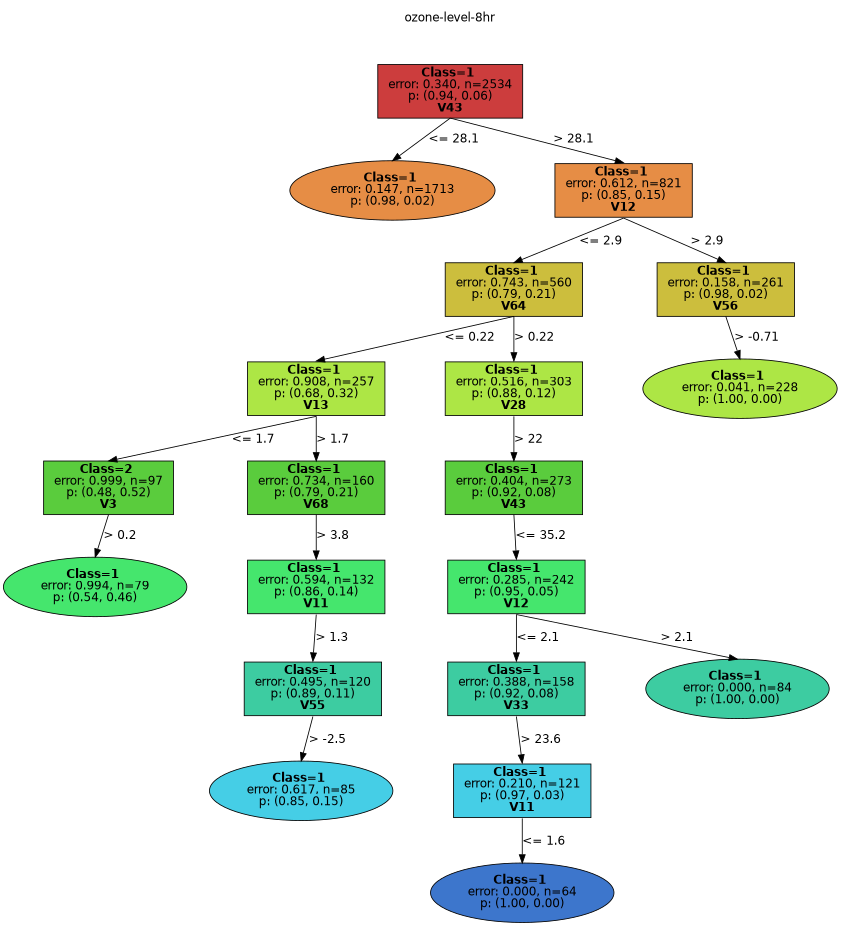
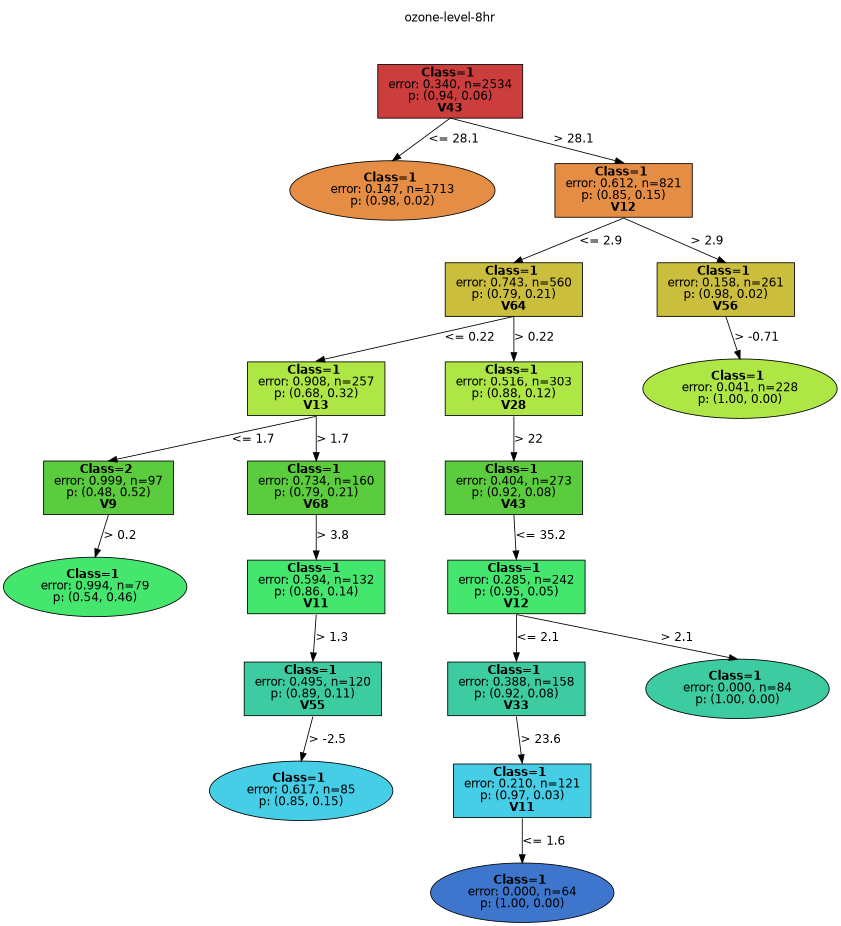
  digraph {
    nodesep=1
    ranksep=0.5
    splines=false
    node [color=black fillcolor="0.225 0.7 0.900" fontname=helvetica shape=rect style=filled]
    edge [fontname=helvetica headport=n tailport=s]
    n1 [fillcolor=white label="ozone-level-8hr" shape=plaintext]
    n2 [fillcolor="0.000 0.7 0.800" label=<<b> Class=1 </b> <br/> error: 0.340, n=2534 <br/> p: (0.94, 0.06) <br/><b>V43</b>>]
    n3 [fillcolor="0.075 0.7 0.900" label=<<b> Class=1 </b> <br/> error: 0.147, n=1713 <br/> p: (0.98, 0.02) > shape=oval]
    n4 [fillcolor="0.075 0.7 0.900" label=<<b> Class=1 </b> <br/> error: 0.612, n=821 <br/> p: (0.85, 0.15) <br/><b>V12</b>>]
    n5 [fillcolor="0.150 0.7 0.800" label=<<b> Class=1 </b> <br/> error: 0.743, n=560 <br/> p: (0.79, 0.21) <br/><b>V64</b>>]
    n6 [fillcolor="0.150 0.7 0.800" label=<<b> Class=1 </b> <br/> error: 0.158, n=261 <br/> p: (0.98, 0.02) <br/><b>V56</b>>]
    n7 [label=<<b> Class=1 </b> <br/> error: 0.908, n=257 <br/> p: (0.68, 0.32) <br/><b>V13</b>>]
    n8 [label=<<b> Class=1 </b> <br/> error: 0.516, n=303 <br/> p: (0.88, 0.12) <br/><b>V28</b>>]
-   n9 [fillcolor="0.300 0.7 0.800" label=<<b> Class=2 </b> <br/> error: 0.999, n=97 <br/> p: (0.48, 0.52) <br/><b>V3</b>>]
+   n9 [fillcolor="0.300 0.7 0.800" label=<<b> Class=2 </b> <br/> error: 0.999, n=97 <br/> p: (0.48, 0.52) <br/><b>V9</b>>]
    n10 [fillcolor="0.300 0.7 0.800" label=<<b> Class=1 </b> <br/> error: 0.734, n=160 <br/> p: (0.79, 0.21) <br/><b>V68</b>>]
    n11 [fillcolor="0.375 0.7 0.900" label=<<b> Class=1 </b> <br/> error: 0.994, n=79 <br/> p: (0.54, 0.46) > shape=oval]
    n12 [fillcolor="0.375 0.7 0.900" label=<<b> Class=1 </b> <br/> error: 0.594, n=132 <br/> p: (0.86, 0.14) <br/><b>V11</b>>]
    n13 [fillcolor="0.450 0.7 0.800" label=<<b> Class=1 </b> <br/> error: 0.495, n=120 <br/> p: (0.89, 0.11) <br/><b>V55</b>>]
    n14 [fillcolor="0.525 0.7 0.900" label=<<b> Class=1 </b> <br/> error: 0.617, n=85 <br/> p: (0.85, 0.15) > shape=oval]
    n15 [fillcolor="0.300 0.7 0.800" label=<<b> Class=1 </b> <br/> error: 0.404, n=273 <br/> p: (0.92, 0.08) <br/><b>V43</b>>]
    n16 [fillcolor="0.375 0.7 0.900" label=<<b> Class=1 </b> <br/> error: 0.285, n=242 <br/> p: (0.95, 0.05) <br/><b>V12</b>>]
    n17 [fillcolor="0.450 0.7 0.800" label=<<b> Class=1 </b> <br/> error: 0.388, n=158 <br/> p: (0.92, 0.08) <br/><b>V33</b>>]
    n18 [fillcolor="0.450 0.7 0.800" label=<<b> Class=1 </b> <br/> error: 0.000, n=84 <br/> p: (1.00, 0.00) > shape=oval]
    n19 [fillcolor="0.525 0.7 0.900" label=<<b> Class=1 </b> <br/> error: 0.210, n=121 <br/> p: (0.97, 0.03) <br/><b>V11</b>>]
    n20 [fillcolor="0.600 0.7 0.800" label=<<b> Class=1 </b> <br/> error: 0.000, n=64 <br/> p: (1.00, 0.00) > shape=oval]
    n21 [label=<<b> Class=1 </b> <br/> error: 0.041, n=228 <br/> p: (1.00, 0.00) > shape=oval]
    n1 -> n2 [style=invis]
    n2 -> n3 [label="<= 28.1"]
    n2 -> n4 [label="> 28.1"]
    n4 -> n5 [label="<= 2.9"]
    n4 -> n6 [label="> 2.9"]
    n5 -> n7 [label="<= 0.22"]
    n5 -> n8 [label="> 0.22"]
    n6 -> n21 [label="> -0.71"]
    n7 -> n9 [label="<= 1.7"]
    n7 -> n10 [label="> 1.7"]
    n8 -> n15 [label="> 22"]
    n9 -> n11 [label="> 0.2"]
    n10 -> n12 [label="> 3.8"]
    n12 -> n13 [label="> 1.3"]
    n13 -> n14 [label="> -2.5"]
    n15 -> n16 [label="<= 35.2"]
    n16 -> n17 [label="<= 2.1"]
    n16 -> n18 [label="> 2.1"]
    n17 -> n19 [label="> 23.6"]
    n19 -> n20 [label="<= 1.6"]
  }
